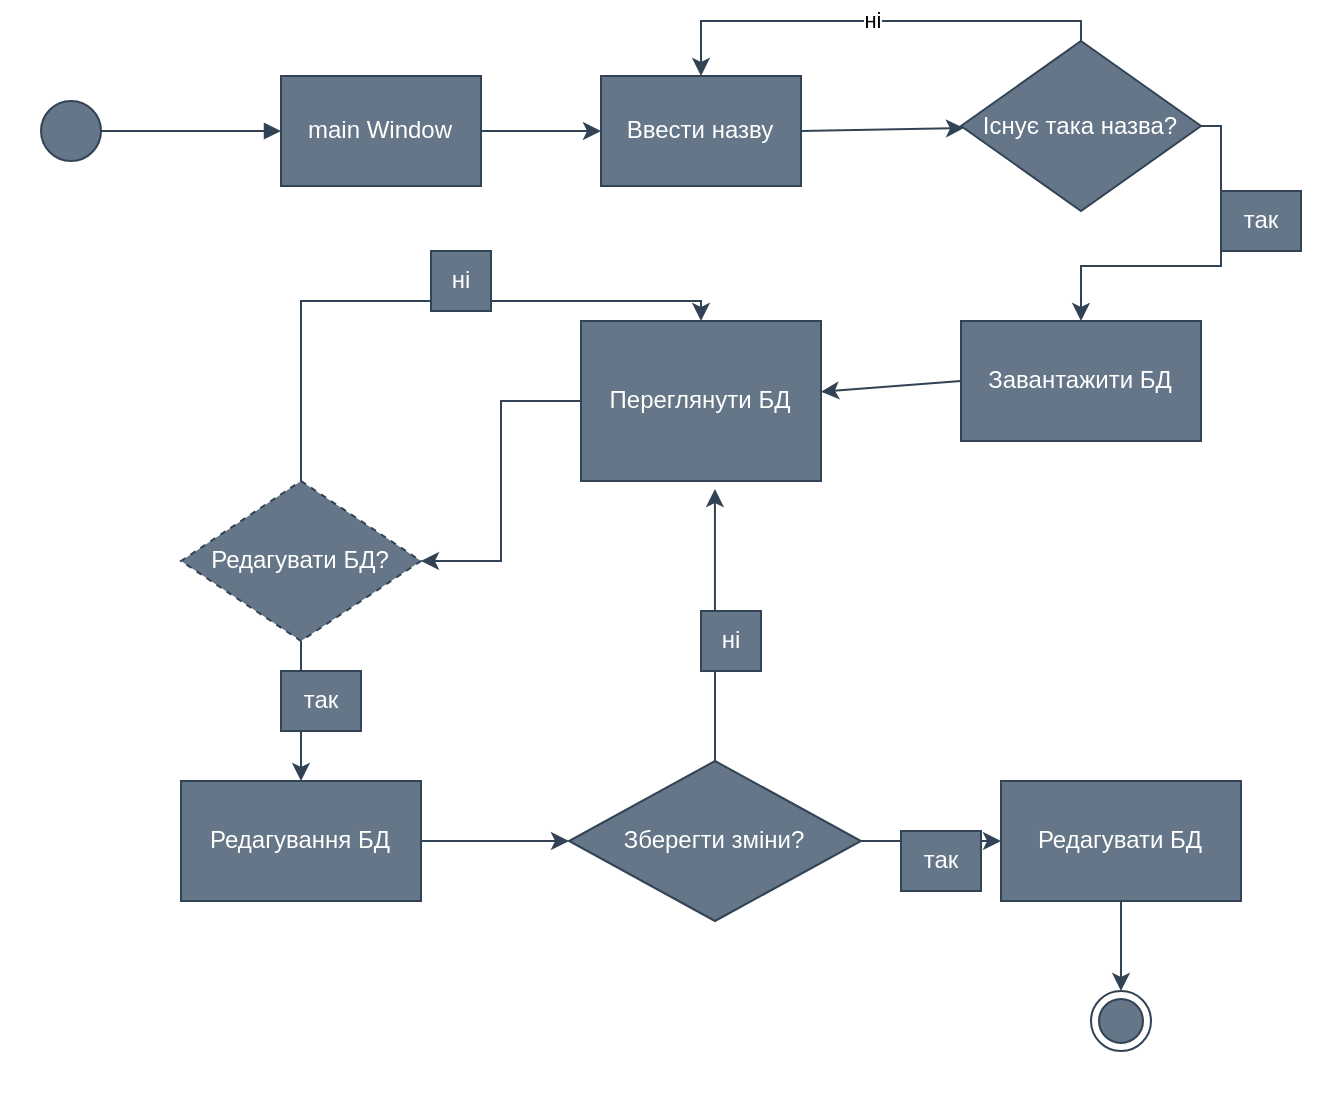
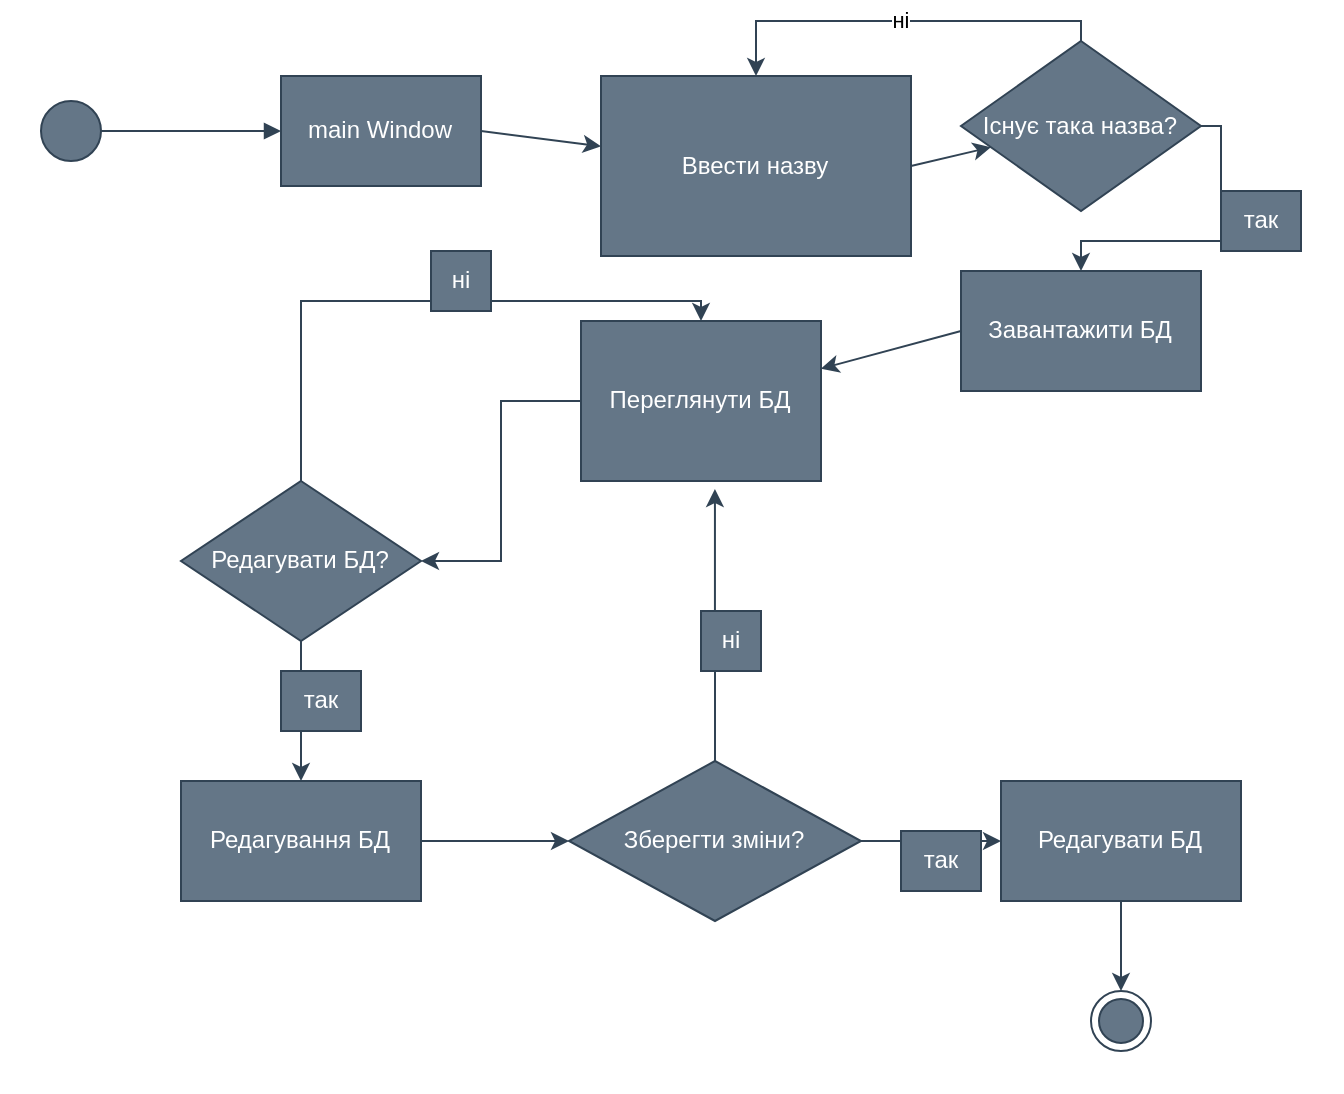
  <mxCell id="0" />
  <mxCell id="1" parent="0" />
  <mxCell id="2" value="" style="ellipse;fillColor=#647687;strokeColor=#314354;fontColor=#ffffff;" parent="1" vertex="1"><mxGeometry x="20" y="50" width="30" height="30" as="geometry" /></mxCell>
  <mxCell id="3" value="" style="html=1;verticalAlign=bottom;labelBackgroundColor=none;endArrow=block;endFill=1;rounded=0;exitX=1;exitY=0.5;exitDx=0;exitDy=0;fillColor=#647687;strokeColor=#314354;" parent="1" source="2" target="4" edge="1"><mxGeometry width="160" relative="1" as="geometry"><mxPoint x="240" y="220" as="sourcePoint" /><mxPoint x="140" y="65" as="targetPoint" /></mxGeometry></mxCell>
  <mxCell id="4" value="main Window" style="rounded=0;whiteSpace=wrap;html=1;fillColor=#647687;strokeColor=#314354;fontColor=#ffffff;" parent="1" vertex="1"><mxGeometry x="140" y="37.5" width="100" height="55" as="geometry" /></mxCell>
  <mxCell id="5" value="" style="endArrow=classic;html=1;rounded=0;exitX=1;exitY=0.5;exitDx=0;exitDy=0;fillColor=#647687;strokeColor=#314354;" parent="1" source="4" target="6" edge="1"><mxGeometry width="50" height="50" relative="1" as="geometry"><mxPoint x="300" y="240" as="sourcePoint" /><mxPoint x="290" y="65" as="targetPoint" /></mxGeometry></mxCell>
- <mxCell id="6" value="Ввести назву" style="rounded=0;whiteSpace=wrap;html=1;fillColor=#647687;strokeColor=#314354;fontColor=#ffffff;" parent="1" vertex="1"><mxGeometry x="300" y="37.5" width="100" height="55" as="geometry" /></mxCell>
+ <mxCell id="6" value="Ввести назву" style="rounded=0;whiteSpace=wrap;html=1;fillColor=#647687;strokeColor=#314354;fontColor=#ffffff;" parent="1" vertex="1"><mxGeometry x="300" y="37.5" width="155" height="90" as="geometry" /></mxCell>
  <mxCell id="7" value="" style="endArrow=classic;html=1;rounded=0;exitX=1;exitY=0.5;exitDx=0;exitDy=0;fillColor=#647687;strokeColor=#314354;" parent="1" source="6" target="8" edge="1"><mxGeometry width="50" height="50" relative="1" as="geometry"><mxPoint x="300" y="240" as="sourcePoint" /><mxPoint x="470" y="65" as="targetPoint" /></mxGeometry></mxCell>
  <mxCell id="8" value="Існує така назва?" style="rhombus;whiteSpace=wrap;html=1;fillColor=#647687;strokeColor=#314354;fontColor=#ffffff;" parent="1" vertex="1"><mxGeometry x="480" y="20" width="120" height="85" as="geometry" /></mxCell>
  <mxCell id="9" value="ні" style="endArrow=classic;html=1;rounded=0;exitX=0.5;exitY=0;exitDx=0;exitDy=0;entryX=0.5;entryY=0;entryDx=0;entryDy=0;edgeStyle=orthogonalEdgeStyle;fillColor=#647687;strokeColor=#314354;" parent="1" source="8" target="6" edge="1"><mxGeometry width="50" height="50" relative="1" as="geometry"><mxPoint x="300" y="240" as="sourcePoint" /><mxPoint x="350" y="190" as="targetPoint" /></mxGeometry></mxCell>
  <mxCell id="10" value="" style="endArrow=classic;html=1;rounded=0;exitX=1;exitY=0.5;exitDx=0;exitDy=0;edgeStyle=orthogonalEdgeStyle;fillColor=#647687;strokeColor=#314354;" parent="1" source="8" target="11" edge="1"><mxGeometry width="50" height="50" relative="1" as="geometry"><mxPoint x="300" y="240" as="sourcePoint" /><mxPoint x="600" y="190" as="targetPoint" /></mxGeometry></mxCell>
- <mxCell id="11" value="Завантажити БД" style="rounded=0;whiteSpace=wrap;html=1;fillColor=#647687;strokeColor=#314354;fontColor=#ffffff;" parent="1" vertex="1"><mxGeometry x="480" y="160" width="120" height="60" as="geometry" /></mxCell>
+ <mxCell id="11" value="Завантажити БД" style="rounded=0;whiteSpace=wrap;html=1;fillColor=#647687;strokeColor=#314354;fontColor=#ffffff;" parent="1" vertex="1"><mxGeometry x="480" y="135" width="120" height="60" as="geometry" /></mxCell>
  <mxCell id="12" value="так" style="text;html=1;align=center;verticalAlign=middle;resizable=0;points=[];autosize=1;strokeColor=#314354;fillColor=#647687;fontColor=#ffffff;" parent="1" vertex="1"><mxGeometry x="610" y="95" width="40" height="30" as="geometry" /></mxCell>
  <mxCell id="13" value="" style="endArrow=classic;html=1;rounded=0;exitX=0;exitY=0.5;exitDx=0;exitDy=0;fillColor=#647687;strokeColor=#314354;" parent="1" source="11" target="14" edge="1"><mxGeometry width="50" height="50" relative="1" as="geometry"><mxPoint x="300" y="240" as="sourcePoint" /><mxPoint x="410" y="190" as="targetPoint" /></mxGeometry></mxCell>
  <mxCell id="14" value="Переглянути БД" style="rounded=0;whiteSpace=wrap;html=1;fillColor=#647687;strokeColor=#314354;fontColor=#ffffff;" parent="1" vertex="1"><mxGeometry x="290" y="160" width="120" height="80" as="geometry" /></mxCell>
  <mxCell id="15" value="" style="endArrow=classic;html=1;rounded=0;exitX=0;exitY=0.5;exitDx=0;exitDy=0;entryX=1;entryY=0.5;entryDx=0;entryDy=0;edgeStyle=orthogonalEdgeStyle;fillColor=#647687;strokeColor=#314354;" parent="1" source="14" target="16" edge="1"><mxGeometry width="50" height="50" relative="1" as="geometry"><mxPoint x="300" y="240" as="sourcePoint" /><mxPoint x="220" y="190" as="targetPoint" /></mxGeometry></mxCell>
- <mxCell id="16" value="Редагувати БД?" style="rhombus;whiteSpace=wrap;html=1;fillColor=#647687;strokeColor=#314354;fontColor=#ffffff;dashed=1;" parent="1" vertex="1"><mxGeometry x="90" y="240" width="120" height="80" as="geometry" /></mxCell>
+ <mxCell id="16" value="Редагувати БД?" style="rhombus;whiteSpace=wrap;html=1;fillColor=#647687;strokeColor=#314354;fontColor=#ffffff;" parent="1" vertex="1"><mxGeometry x="90" y="240" width="120" height="80" as="geometry" /></mxCell>
  <mxCell id="17" value="" style="endArrow=classic;html=1;rounded=0;exitX=0.5;exitY=0;exitDx=0;exitDy=0;entryX=0.5;entryY=0;entryDx=0;entryDy=0;edgeStyle=orthogonalEdgeStyle;fillColor=#647687;strokeColor=#314354;" parent="1" source="16" target="14" edge="1"><mxGeometry width="50" height="50" relative="1" as="geometry"><mxPoint x="300" y="240" as="sourcePoint" /><mxPoint x="350" y="190" as="targetPoint" /></mxGeometry></mxCell>
  <mxCell id="18" value="ні" style="text;html=1;align=center;verticalAlign=middle;resizable=0;points=[];autosize=1;strokeColor=#314354;fillColor=#647687;fontColor=#ffffff;" parent="1" vertex="1"><mxGeometry x="215" y="125" width="30" height="30" as="geometry" /></mxCell>
  <mxCell id="19" value="Редагування БД" style="rounded=0;whiteSpace=wrap;html=1;fillColor=#647687;strokeColor=#314354;fontColor=#ffffff;" parent="1" vertex="1"><mxGeometry x="90" y="390" width="120" height="60" as="geometry" /></mxCell>
  <mxCell id="20" value="" style="endArrow=classic;html=1;rounded=0;exitX=0.5;exitY=1;exitDx=0;exitDy=0;entryX=0.5;entryY=0;entryDx=0;entryDy=0;fillColor=#647687;strokeColor=#314354;" parent="1" source="16" target="19" edge="1"><mxGeometry width="50" height="50" relative="1" as="geometry"><mxPoint x="300" y="360" as="sourcePoint" /><mxPoint x="350" y="310" as="targetPoint" /></mxGeometry></mxCell>
  <mxCell id="21" value="так" style="text;html=1;align=center;verticalAlign=middle;resizable=0;points=[];autosize=1;strokeColor=#314354;fillColor=#647687;fontColor=#ffffff;" parent="1" vertex="1"><mxGeometry x="140" y="335" width="40" height="30" as="geometry" /></mxCell>
  <mxCell id="22" value="" style="endArrow=classic;html=1;rounded=0;exitX=1;exitY=0.5;exitDx=0;exitDy=0;fillColor=#647687;strokeColor=#314354;" parent="1" source="19" target="23" edge="1"><mxGeometry width="50" height="50" relative="1" as="geometry"><mxPoint x="300" y="360" as="sourcePoint" /><mxPoint x="280" y="420" as="targetPoint" /></mxGeometry></mxCell>
  <mxCell id="23" value="Зберегти зміни?" style="rhombus;whiteSpace=wrap;html=1;fillColor=#647687;strokeColor=#314354;fontColor=#ffffff;" parent="1" vertex="1"><mxGeometry x="284" y="380" width="146" height="80" as="geometry" /></mxCell>
  <mxCell id="24" value="" style="endArrow=classic;html=1;rounded=0;exitX=0.5;exitY=0;exitDx=0;exitDy=0;entryX=0.558;entryY=1.05;entryDx=0;entryDy=0;entryPerimeter=0;fillColor=#647687;strokeColor=#314354;" parent="1" source="23" target="14" edge="1"><mxGeometry width="50" height="50" relative="1" as="geometry"><mxPoint x="300" y="360" as="sourcePoint" /><mxPoint x="350" y="310" as="targetPoint" /></mxGeometry></mxCell>
  <mxCell id="25" value="ні" style="text;html=1;align=center;verticalAlign=middle;resizable=0;points=[];autosize=1;strokeColor=#314354;fillColor=#647687;fontColor=#ffffff;" parent="1" vertex="1"><mxGeometry x="350" y="305" width="30" height="30" as="geometry" /></mxCell>
  <mxCell id="26" value="" style="endArrow=classic;html=1;rounded=0;exitX=1;exitY=0.5;exitDx=0;exitDy=0;fillColor=#647687;strokeColor=#314354;" parent="1" source="23" target="27" edge="1"><mxGeometry width="50" height="50" relative="1" as="geometry"><mxPoint x="300" y="360" as="sourcePoint" /><mxPoint x="520" y="420" as="targetPoint" /></mxGeometry></mxCell>
  <mxCell id="27" value="Редагувати БД" style="rounded=0;whiteSpace=wrap;html=1;fillColor=#647687;strokeColor=#314354;fontColor=#ffffff;" parent="1" vertex="1"><mxGeometry x="500" y="390" width="120" height="60" as="geometry" /></mxCell>
  <mxCell id="28" value="так" style="text;html=1;align=center;verticalAlign=middle;resizable=0;points=[];autosize=1;strokeColor=#314354;fillColor=#647687;fontColor=#ffffff;" parent="1" vertex="1"><mxGeometry x="450" y="415" width="40" height="30" as="geometry" /></mxCell>
  <mxCell id="29" value="" style="endArrow=classic;html=1;rounded=0;exitX=0.5;exitY=1;exitDx=0;exitDy=0;fillColor=#647687;strokeColor=#314354;" parent="1" source="27" target="30" edge="1"><mxGeometry width="50" height="50" relative="1" as="geometry"><mxPoint x="300" y="360" as="sourcePoint" /><mxPoint x="560" y="510" as="targetPoint" /></mxGeometry></mxCell>
  <mxCell id="30" value="" style="ellipse;html=1;shape=endState;fillColor=#647687;strokeColor=#314354;fontColor=#ffffff;" parent="1" vertex="1"><mxGeometry x="545" y="495" width="30" height="30" as="geometry" /></mxCell>
